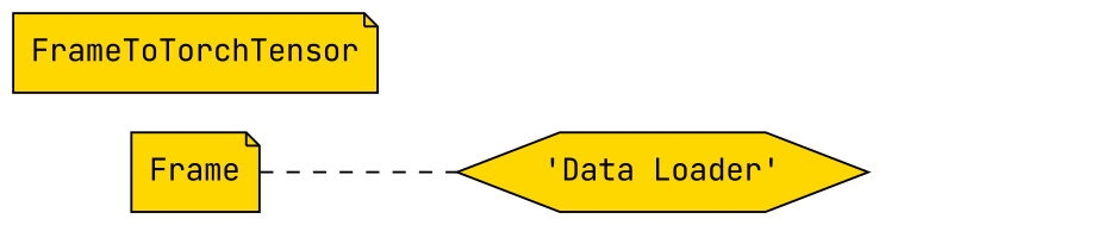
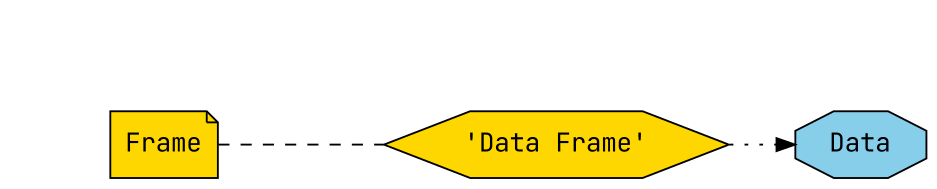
  digraph {
    fontname="JetBrains Mono"
    rankdir=LR
    node [fillcolor=gold fontname="JetBrains Mono" shape=note style=filled]
    edge [fontname="JetBrains Mono"]
-   n1 [label="'Data Loader'" shape=hexagon]
-   n3 [label=FrameToTorchTensor]
+   n1 [label="'Data Frame'" shape=hexagon]
+   n2 [fillcolor=skyblue label=Data shape=octagon]
    n4 [label=Frame]
+   n1 -> n2 [style=dotted]
    n4 -> n1 [arrowhead=none style=dashed]
  }
